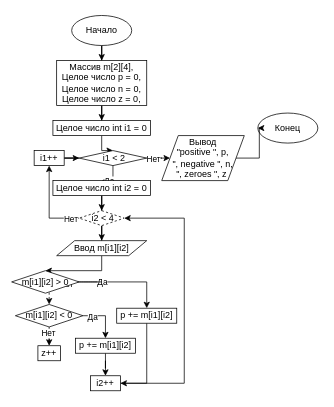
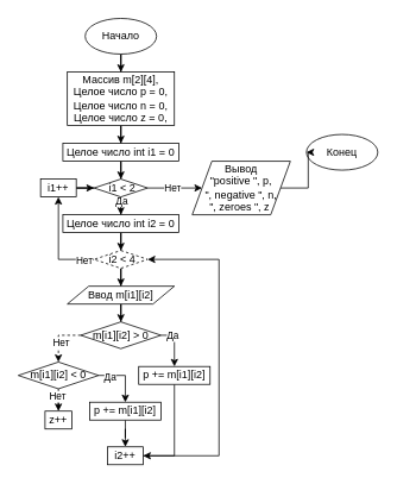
  <mxCell id="0" />
  <mxCell id="1" parent="0" />
  <mxCell id="2" style="edgeStyle=orthogonalEdgeStyle;rounded=0;orthogonalLoop=1;jettySize=auto;html=1;entryX=0.5;entryY=0;entryDx=0;entryDy=0;" edge="1" parent="1" source="3" target="6"><mxGeometry relative="1" as="geometry" /></mxCell>
  <mxCell id="3" value="Начало" style="ellipse;whiteSpace=wrap;html=1;" vertex="1" parent="1"><mxGeometry x="95" y="20" width="80" height="40" as="geometry" /></mxCell>
  <mxCell id="4" value="Конец" style="ellipse;whiteSpace=wrap;html=1;" vertex="1" parent="1"><mxGeometry x="343" y="150" width="80" height="40" as="geometry" /></mxCell>
  <mxCell id="5" style="edgeStyle=orthogonalEdgeStyle;rounded=0;orthogonalLoop=1;jettySize=auto;html=1;entryX=0.5;entryY=0;entryDx=0;entryDy=0;" edge="1" parent="1" source="6" target="8"><mxGeometry relative="1" as="geometry" /></mxCell>
  <mxCell id="6" value="Массив m[2][4],&lt;br&gt;Целое число p = 0,&lt;br&gt;Целое число n = 0,&lt;br&gt;Целое число z = 0," style="rounded=0;whiteSpace=wrap;html=1;" vertex="1" parent="1"><mxGeometry x="75" y="80" width="120" height="60" as="geometry" /></mxCell>
  <mxCell id="7" style="edgeStyle=orthogonalEdgeStyle;rounded=0;orthogonalLoop=1;jettySize=auto;html=1;entryX=0.5;entryY=0;entryDx=0;entryDy=0;" edge="1" parent="1" source="8" target="13"><mxGeometry relative="1" as="geometry" /></mxCell>
  <mxCell id="8" value="Целое число&amp;nbsp;int i1 = 0" style="rounded=0;whiteSpace=wrap;html=1;" vertex="1" parent="1"><mxGeometry x="70" y="160" width="130" height="20" as="geometry" /></mxCell>
  <mxCell id="9" style="edgeStyle=orthogonalEdgeStyle;rounded=0;orthogonalLoop=1;jettySize=auto;html=1;entryX=0.5;entryY=0;entryDx=0;entryDy=0;" edge="1" parent="1" source="13" target="15"><mxGeometry relative="1" as="geometry" /></mxCell>
  <mxCell id="10" value="Да" style="edgeLabel;html=1;align=center;verticalAlign=middle;resizable=0;points=[];" vertex="1" connectable="0" parent="9"><mxGeometry x="0.467" relative="1" as="geometry"><mxPoint as="offset" /></mxGeometry></mxCell>
  <mxCell id="11" style="edgeStyle=orthogonalEdgeStyle;rounded=0;orthogonalLoop=1;jettySize=auto;html=1;entryX=0;entryY=0.5;entryDx=0;entryDy=0;" edge="1" parent="1" source="13" target="17"><mxGeometry relative="1" as="geometry" /></mxCell>
  <mxCell id="12" value="Нет" style="edgeLabel;html=1;align=center;verticalAlign=middle;resizable=0;points=[];" vertex="1" connectable="0" parent="11"><mxGeometry x="-0.11" y="1" relative="1" as="geometry"><mxPoint as="offset" /></mxGeometry></mxCell>
- <mxCell id="13" value="&amp;nbsp;i1 &amp;lt; 2" style="rhombus;whiteSpace=wrap;html=1;" vertex="1" parent="1"><mxGeometry x="105" y="200" width="90" height="20" as="geometry" /></mxCell>
+ <mxCell id="13" value="&amp;nbsp;i1 &amp;lt; 2" style="rhombus;whiteSpace=wrap;html=1;" vertex="1" parent="1"><mxGeometry x="105" y="200" width="60" height="20" as="geometry" /></mxCell>
  <mxCell id="14" style="edgeStyle=orthogonalEdgeStyle;rounded=0;orthogonalLoop=1;jettySize=auto;html=1;entryX=0.5;entryY=0;entryDx=0;entryDy=0;" edge="1" parent="1" source="15" target="21"><mxGeometry relative="1" as="geometry" /></mxCell>
  <mxCell id="15" value="Целое число&amp;nbsp;int i2 = 0" style="rounded=0;whiteSpace=wrap;html=1;" vertex="1" parent="1"><mxGeometry x="70" y="240" width="130" height="20" as="geometry" /></mxCell>
  <mxCell id="16" style="edgeStyle=orthogonalEdgeStyle;rounded=0;orthogonalLoop=1;jettySize=auto;html=1;entryX=0;entryY=0.5;entryDx=0;entryDy=0;" edge="1" parent="1" source="17" target="4"><mxGeometry relative="1" as="geometry" /></mxCell>
  <mxCell id="17" value="Вывод &lt;br&gt;&quot;positive &quot;, p, &lt;br&gt;&quot;, negative &quot;, n, &lt;br&gt;&quot;, zeroes &quot;, z&amp;nbsp;" style="shape=parallelogram;perimeter=parallelogramPerimeter;whiteSpace=wrap;html=1;" vertex="1" parent="1"><mxGeometry x="215" y="180" width="110" height="60" as="geometry" /></mxCell>
  <mxCell id="18" style="edgeStyle=orthogonalEdgeStyle;rounded=0;orthogonalLoop=1;jettySize=auto;html=1;entryX=0.5;entryY=1;entryDx=0;entryDy=0;" edge="1" parent="1" source="21" target="23"><mxGeometry relative="1" as="geometry" /></mxCell>
  <mxCell id="19" value="Нет" style="edgeLabel;html=1;align=center;verticalAlign=middle;resizable=0;points=[];" vertex="1" connectable="0" parent="18"><mxGeometry x="-0.775" y="1" relative="1" as="geometry"><mxPoint as="offset" /></mxGeometry></mxCell>
  <mxCell id="20" style="edgeStyle=orthogonalEdgeStyle;rounded=0;orthogonalLoop=1;jettySize=auto;html=1;entryX=0.5;entryY=0;entryDx=0;entryDy=0;" edge="1" parent="1" source="21" target="27"><mxGeometry relative="1" as="geometry" /></mxCell>
  <mxCell id="21" value="&amp;nbsp;i2 &amp;lt; 4" style="rhombus;whiteSpace=wrap;html=1;dashed=1;" vertex="1" parent="1"><mxGeometry x="105" y="280" width="60" height="20" as="geometry" /></mxCell>
  <mxCell id="22" style="edgeStyle=orthogonalEdgeStyle;rounded=0;orthogonalLoop=1;jettySize=auto;html=1;entryX=0;entryY=0.5;entryDx=0;entryDy=0;" edge="1" parent="1" source="23" target="13"><mxGeometry relative="1" as="geometry" /></mxCell>
  <mxCell id="23" value="i1++" style="rounded=0;whiteSpace=wrap;html=1;" vertex="1" parent="1"><mxGeometry x="45" y="200" width="40" height="20" as="geometry" /></mxCell>
  <mxCell id="24" style="edgeStyle=orthogonalEdgeStyle;rounded=0;orthogonalLoop=1;jettySize=auto;html=1;entryX=1;entryY=0.5;entryDx=0;entryDy=0;" edge="1" parent="1" source="25" target="21"><mxGeometry relative="1" as="geometry"><Array as="points"><mxPoint x="245" y="510" /><mxPoint x="245" y="290" /></Array></mxGeometry></mxCell>
  <mxCell id="25" value="i2++" style="rounded=0;whiteSpace=wrap;html=1;" vertex="1" parent="1"><mxGeometry x="120" y="500" width="40" height="20" as="geometry" /></mxCell>
  <mxCell id="26" style="edgeStyle=orthogonalEdgeStyle;rounded=0;orthogonalLoop=1;jettySize=auto;html=1;entryX=0.5;entryY=0;entryDx=0;entryDy=0;" edge="1" parent="1" source="27" target="32"><mxGeometry relative="1" as="geometry" /></mxCell>
  <mxCell id="27" value="Ввод&amp;nbsp;m[i1][i2]" style="shape=parallelogram;perimeter=parallelogramPerimeter;whiteSpace=wrap;html=1;" vertex="1" parent="1"><mxGeometry x="75" y="320" width="120" height="20" as="geometry" /></mxCell>
  <mxCell id="28" style="edgeStyle=orthogonalEdgeStyle;rounded=0;orthogonalLoop=1;jettySize=auto;html=1;entryX=0.5;entryY=0;entryDx=0;entryDy=0;" edge="1" parent="1" source="32" target="34"><mxGeometry relative="1" as="geometry"><Array as="points"><mxPoint x="195" y="375" /><mxPoint x="195" y="410" /></Array></mxGeometry></mxCell>
  <mxCell id="29" value="Да" style="edgeLabel;html=1;align=center;verticalAlign=middle;resizable=0;points=[];" vertex="1" connectable="0" parent="28"><mxGeometry x="-0.514" relative="1" as="geometry"><mxPoint as="offset" /></mxGeometry></mxCell>
  <mxCell id="30" style="edgeStyle=orthogonalEdgeStyle;rounded=0;orthogonalLoop=1;jettySize=auto;html=1;entryX=0.5;entryY=0;entryDx=0;entryDy=0;dashed=1;" edge="1" parent="1" source="32" target="39"><mxGeometry relative="1" as="geometry"><Array as="points"><mxPoint x="135" y="375" /><mxPoint x="65" y="375" /></Array></mxGeometry></mxCell>
  <mxCell id="31" value="Нет" style="edgeLabel;html=1;align=center;verticalAlign=middle;resizable=0;points=[];" vertex="1" connectable="0" parent="30"><mxGeometry x="0.205" y="2" relative="1" as="geometry"><mxPoint as="offset" /></mxGeometry></mxCell>
- <mxCell id="32" value="m[i1][i2] &amp;gt; 0" style="rhombus;whiteSpace=wrap;html=1;" vertex="1" parent="1"><mxGeometry x="15" y="360" width="90" height="30" as="geometry" /></mxCell>
+ <mxCell id="32" value="m[i1][i2] &amp;gt; 0" style="rhombus;whiteSpace=wrap;html=1;" vertex="1" parent="1"><mxGeometry x="90" y="360" width="90" height="30" as="geometry" /></mxCell>
  <mxCell id="33" style="edgeStyle=orthogonalEdgeStyle;rounded=0;orthogonalLoop=1;jettySize=auto;html=1;entryX=1;entryY=0.5;entryDx=0;entryDy=0;" edge="1" parent="1" source="34" target="25"><mxGeometry relative="1" as="geometry" /></mxCell>
  <mxCell id="34" value="p += m[i1][i2]" style="rounded=0;whiteSpace=wrap;html=1;" vertex="1" parent="1"><mxGeometry x="155" y="410" width="80" height="20" as="geometry" /></mxCell>
  <mxCell id="35" style="edgeStyle=orthogonalEdgeStyle;rounded=0;orthogonalLoop=1;jettySize=auto;html=1;entryX=0.5;entryY=0;entryDx=0;entryDy=0;" edge="1" parent="1" source="39" target="41"><mxGeometry relative="1" as="geometry"><Array as="points"><mxPoint x="140" y="420" /></Array></mxGeometry></mxCell>
  <mxCell id="36" value="Да" style="edgeLabel;html=1;align=center;verticalAlign=middle;resizable=0;points=[];" vertex="1" connectable="0" parent="35"><mxGeometry x="-0.595" y="-1" relative="1" as="geometry"><mxPoint as="offset" /></mxGeometry></mxCell>
  <mxCell id="37" style="edgeStyle=orthogonalEdgeStyle;rounded=0;orthogonalLoop=1;jettySize=auto;html=1;entryX=0.5;entryY=0;entryDx=0;entryDy=0;" edge="1" parent="1" source="39" target="42"><mxGeometry relative="1" as="geometry" /></mxCell>
  <mxCell id="38" value="Нет" style="edgeLabel;html=1;align=center;verticalAlign=middle;resizable=0;points=[];" vertex="1" connectable="0" parent="37"><mxGeometry x="0.37" y="-2" relative="1" as="geometry"><mxPoint as="offset" /></mxGeometry></mxCell>
  <mxCell id="39" value="m[i1][i2] &amp;lt; 0" style="rhombus;whiteSpace=wrap;html=1;" vertex="1" parent="1"><mxGeometry x="20" y="405" width="90" height="30" as="geometry" /></mxCell>
  <mxCell id="40" style="edgeStyle=orthogonalEdgeStyle;rounded=0;orthogonalLoop=1;jettySize=auto;html=1;entryX=0.5;entryY=0;entryDx=0;entryDy=0;" edge="1" parent="1" source="41" target="25"><mxGeometry relative="1" as="geometry" /></mxCell>
  <mxCell id="41" value="p += m[i1][i2]" style="rounded=0;whiteSpace=wrap;html=1;" vertex="1" parent="1"><mxGeometry x="100" y="450" width="80" height="20" as="geometry" /></mxCell>
  <mxCell id="42" value="z++" style="rounded=0;whiteSpace=wrap;html=1;" vertex="1" parent="1"><mxGeometry x="50" y="460" width="30" height="20" as="geometry" /></mxCell>
